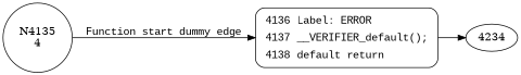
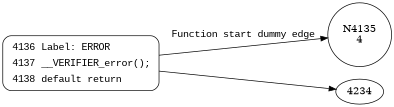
  digraph {
    rankdir=LR
    n1 [label="N4135\n4" shape=circle]
-   n2 [fillcolor=white fontname="Courier New" label=<<table border="0" cellborder="0" cellpadding="3" bgcolor="white"><tr><td align="right">4136</td><td align="left">Label: ERROR</td></tr><tr><td align="right">4137</td><td align="left">__VERIFIER_default();</td></tr><tr><td align="right">4138</td><td align="left">default return</td></tr></table>> penwidth=1 shape=Mrecord style="filled,bold"]
+   n2 [fillcolor=white fontname="Courier New" label=<<table border="0" cellborder="0" cellpadding="3" bgcolor="white"><tr><td align="right">4136</td><td align="left">Label: ERROR</td></tr><tr><td align="right">4137</td><td align="left">__VERIFIER_error();</td></tr><tr><td align="right">4138</td><td align="left">default return</td></tr></table>> penwidth=1 shape=Mrecord style="filled,bold"]
    n3 [label=4234]
-   n1 -> n2 [fontname="Courier New" label="Function start dummy edge"]
+   n2 -> n1 [fontname="Courier New" label="Function start dummy edge"]
    n2 -> n3
  }
